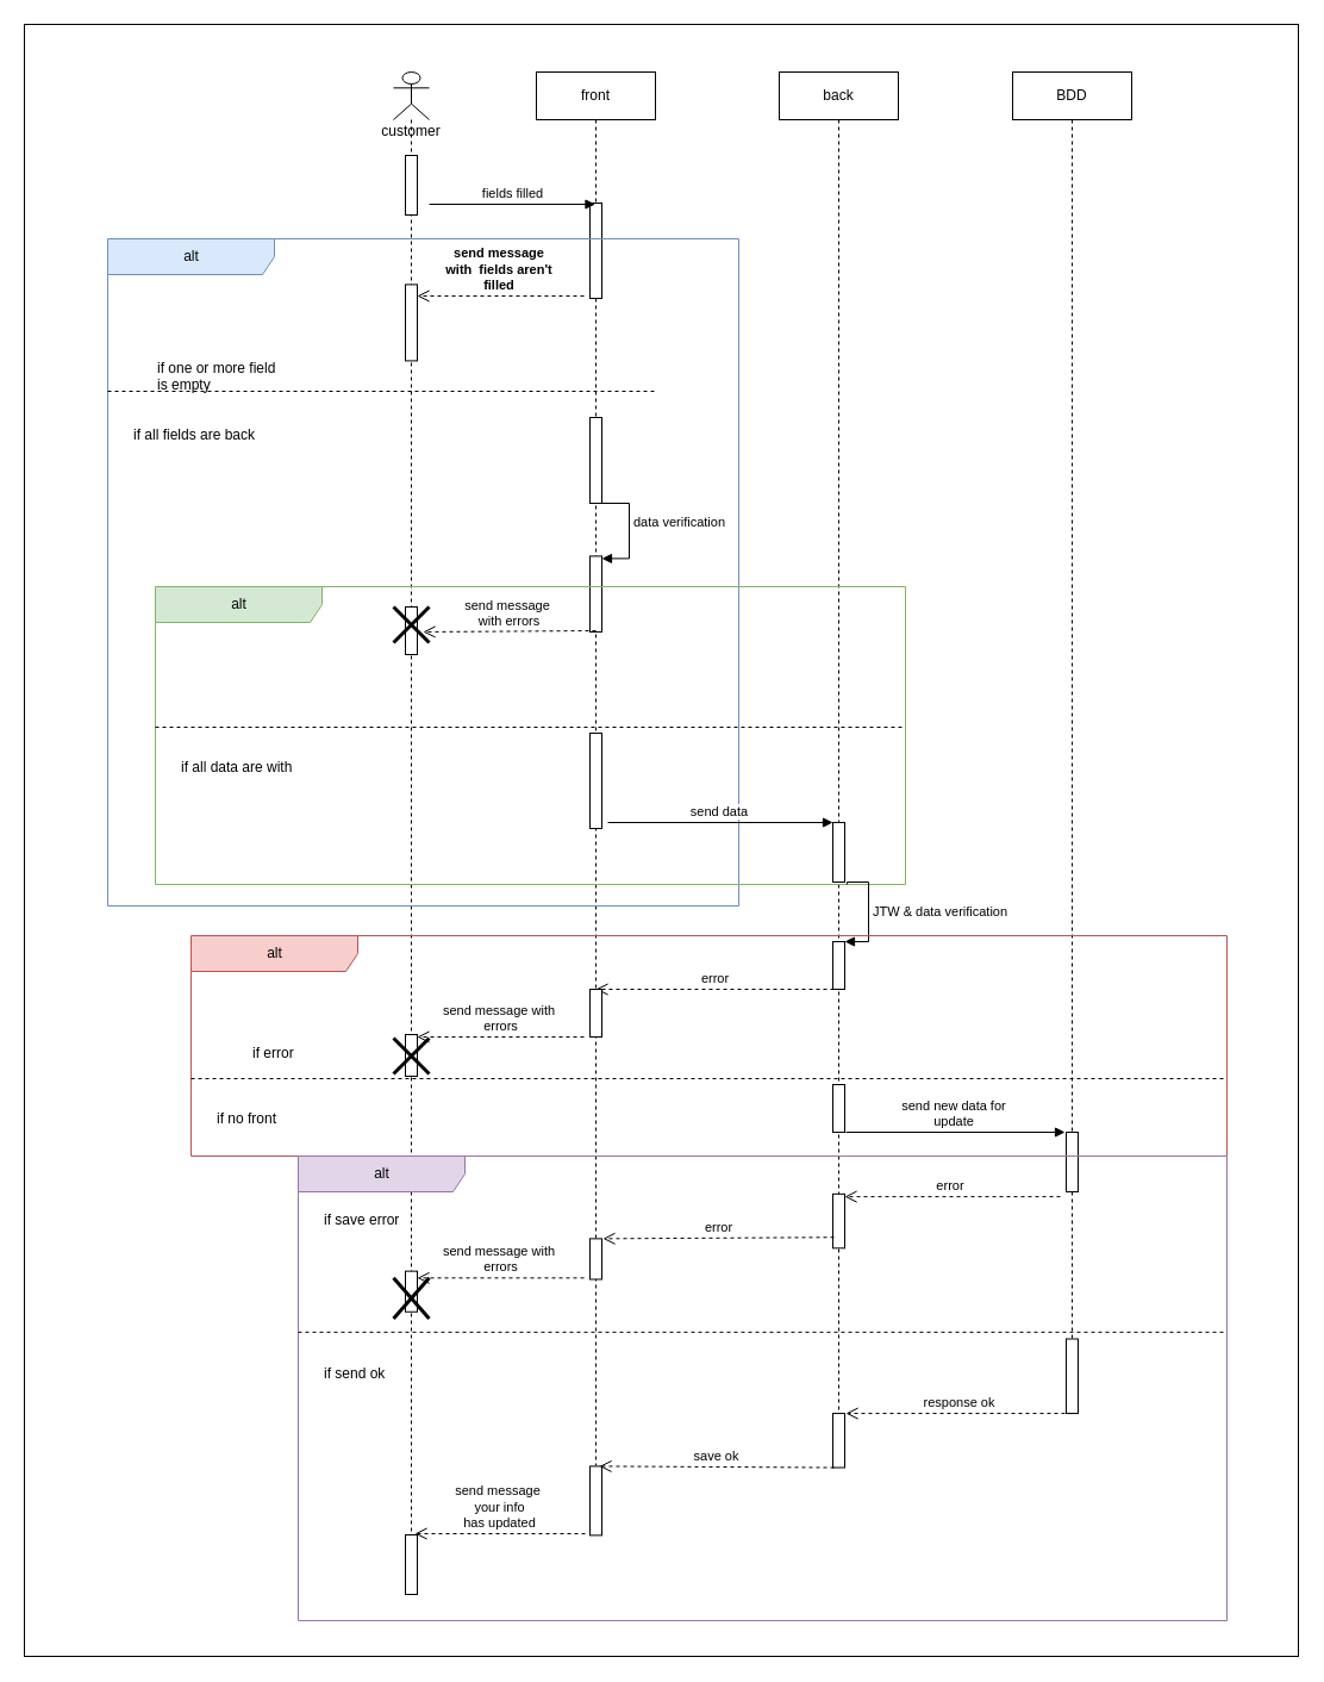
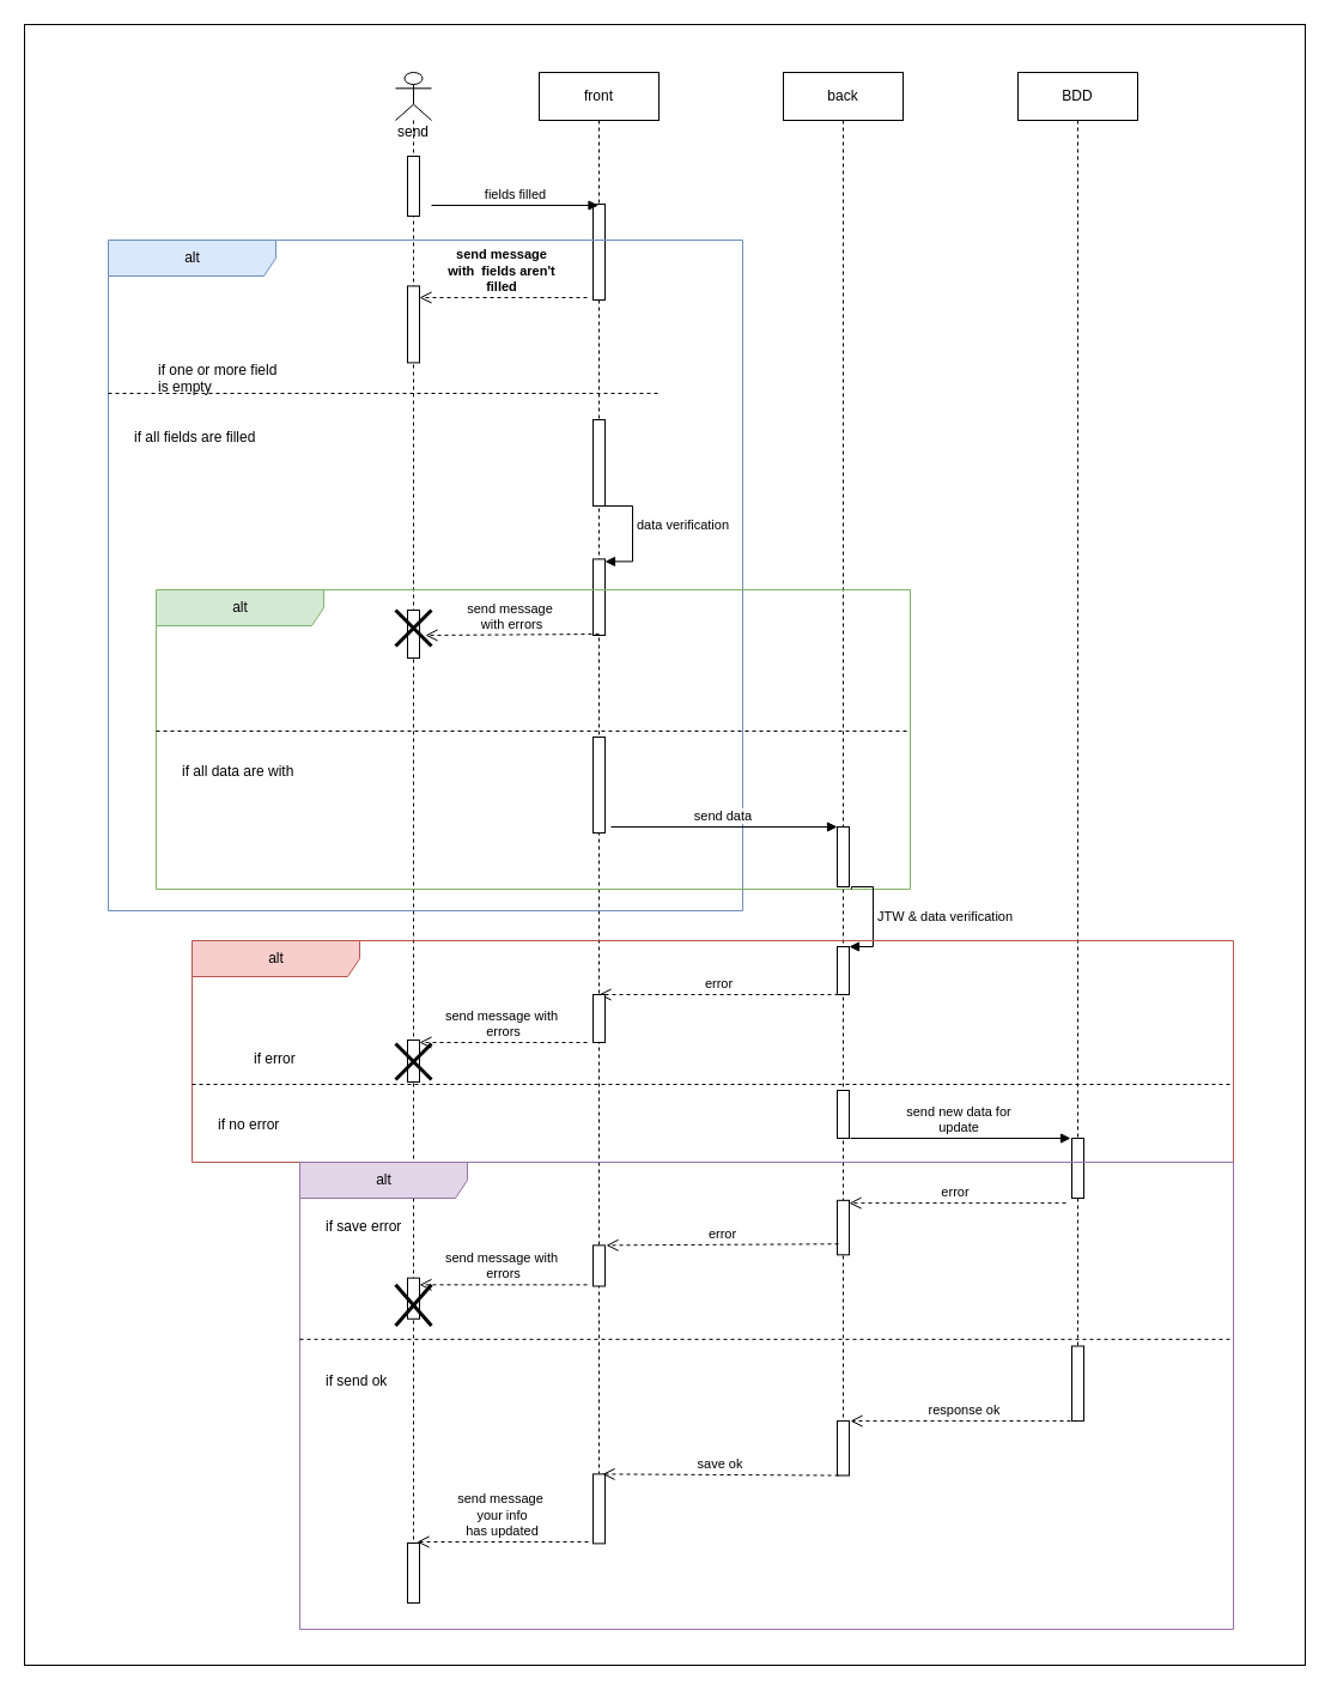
  <mxCell id="0" />
  <mxCell id="1" parent="0" />
  <mxCell id="2" value="" style="rounded=0;whiteSpace=wrap;html=1;" vertex="1" parent="1"><mxGeometry x="20" width="1070" height="1370" as="geometry" y="20" /></mxCell>
  <mxCell id="3" value="back" style="shape=umlLifeline;perimeter=lifelinePerimeter;whiteSpace=wrap;html=1;container=1;collapsible=0;recursiveResize=0;outlineConnect=0;" vertex="1" parent="1"><mxGeometry x="654" y="60" width="100" height="1150" as="geometry" /></mxCell>
  <mxCell id="4" value="" style="html=1;points=[];perimeter=orthogonalPerimeter;" vertex="1" parent="3"><mxGeometry x="45" y="630" width="10" height="50" as="geometry" /></mxCell>
  <mxCell id="5" value="" style="html=1;points=[];perimeter=orthogonalPerimeter;" vertex="1" parent="3"><mxGeometry x="45" y="730" width="10" height="40" as="geometry" /></mxCell>
  <mxCell id="6" value="front" style="shape=umlLifeline;perimeter=lifelinePerimeter;whiteSpace=wrap;html=1;container=1;collapsible=0;recursiveResize=0;outlineConnect=0;" vertex="1" parent="1"><mxGeometry x="450" y="60" width="100" height="1170" as="geometry" /></mxCell>
  <mxCell id="7" value="" style="html=1;points=[];perimeter=orthogonalPerimeter;" vertex="1" parent="6"><mxGeometry x="45" y="110" width="10" height="80" as="geometry" /></mxCell>
  <mxCell id="8" value="BDD" style="shape=umlLifeline;perimeter=lifelinePerimeter;whiteSpace=wrap;html=1;container=1;collapsible=0;recursiveResize=0;outlineConnect=0;" vertex="1" parent="1"><mxGeometry x="850" y="60" width="100" height="1110" as="geometry" /></mxCell>
- <mxCell id="9" value="customer" style="shape=umlLifeline;participant=umlActor;perimeter=lifelinePerimeter;whiteSpace=wrap;html=1;container=1;collapsible=0;recursiveResize=0;verticalAlign=top;spacingTop=36;outlineConnect=0;" vertex="1" parent="1"><mxGeometry x="330" y="60" width="30" height="1240" as="geometry" /></mxCell>
+ <mxCell id="9" value="send" style="shape=umlLifeline;participant=umlActor;perimeter=lifelinePerimeter;whiteSpace=wrap;html=1;container=1;collapsible=0;recursiveResize=0;verticalAlign=top;spacingTop=36;outlineConnect=0;" vertex="1" parent="1"><mxGeometry x="330" y="60" width="30" height="1240" as="geometry" /></mxCell>
  <mxCell id="10" value="" style="html=1;points=[];perimeter=orthogonalPerimeter;" vertex="1" parent="9"><mxGeometry x="10" y="70" width="10" height="50" as="geometry" /></mxCell>
  <mxCell id="11" value="fields filled" style="html=1;verticalAlign=bottom;endArrow=block;rounded=0;" edge="1" parent="1"><mxGeometry width="80" relative="1" as="geometry"><mxPoint x="360" y="171" as="sourcePoint" /><mxPoint x="499.5" y="171" as="targetPoint" /></mxGeometry></mxCell>
  <mxCell id="12" value="alt" style="shape=umlFrame;tabWidth=110;tabHeight=30;tabPosition=left;html=1;boundedLbl=1;labelInHeader=1;width=140;height=30;fillColor=#dae8fc;strokeColor=#6c8ebf;container=0;" vertex="1" parent="1"><mxGeometry x="90" y="200" width="530" height="560" as="geometry" /></mxCell>
  <mxCell id="13" value="if one or more field &#10;is empty " style="text" vertex="1" parent="1"><mxGeometry x="110" y="255" width="100" height="20" as="geometry"><mxPoint x="20" y="40" as="offset" /></mxGeometry></mxCell>
- <mxCell id="14" value="if all fields are back" style="line;strokeWidth=1;dashed=1;labelPosition=center;verticalLabelPosition=bottom;align=left;verticalAlign=top;spacingLeft=20;spacingTop=15;" vertex="1" parent="1"><mxGeometry x="90" y="320" width="460" height="16" as="geometry" /></mxCell>
+ <mxCell id="14" value="if all fields are filled" style="line;strokeWidth=1;dashed=1;labelPosition=center;verticalLabelPosition=bottom;align=left;verticalAlign=top;spacingLeft=20;spacingTop=15;" vertex="1" parent="1"><mxGeometry x="90" y="320" width="460" height="16" as="geometry" /></mxCell>
  <mxCell id="15" value="&lt;b&gt;send message&amp;nbsp;&lt;br&gt;with&amp;nbsp; fields aren't&amp;nbsp;&lt;br&gt;filled&amp;nbsp;&lt;/b&gt;" style="html=1;verticalAlign=bottom;endArrow=open;dashed=1;endSize=8;rounded=0;" edge="1" parent="1"><mxGeometry relative="1" as="geometry"><mxPoint x="490" y="248" as="sourcePoint" /><mxPoint x="350" y="248" as="targetPoint" /></mxGeometry></mxCell>
  <mxCell id="16" value="" style="html=1;points=[];perimeter=orthogonalPerimeter;" vertex="1" parent="1"><mxGeometry x="340" y="238.4" width="10" height="64" as="geometry" /></mxCell>
  <mxCell id="17" value="" style="html=1;points=[];perimeter=orthogonalPerimeter;" vertex="1" parent="1"><mxGeometry x="495" y="350" width="10" height="72" as="geometry" /></mxCell>
  <mxCell id="18" value="" style="html=1;points=[];perimeter=orthogonalPerimeter;" vertex="1" parent="1"><mxGeometry x="495" y="466.4" width="10" height="63.6" as="geometry" /></mxCell>
  <mxCell id="19" value="data verification" style="edgeStyle=orthogonalEdgeStyle;html=1;align=left;spacingLeft=2;endArrow=block;rounded=0;entryX=1;entryY=0;" edge="1" parent="1"><mxGeometry relative="1" as="geometry"><mxPoint x="505" y="422" as="sourcePoint" /><Array as="points"><mxPoint x="498" y="422" /><mxPoint x="528" y="422" /><mxPoint x="528" y="468.4" /></Array><mxPoint x="505" y="468.4" as="targetPoint" /></mxGeometry></mxCell>
  <mxCell id="20" value="alt" style="shape=umlFrame;tabWidth=110;tabHeight=30;tabPosition=left;html=1;boundedLbl=1;labelInHeader=1;width=140;height=30;fillColor=#d5e8d4;strokeColor=#82b366;container=0;" vertex="1" parent="1"><mxGeometry x="130" y="492" width="630" height="250" as="geometry" /></mxCell>
  <mxCell id="21" value="if all data are with" style="line;strokeWidth=1;dashed=1;labelPosition=center;verticalLabelPosition=bottom;align=left;verticalAlign=top;spacingLeft=20;spacingTop=15;" vertex="1" parent="1"><mxGeometry x="130" y="605" width="630" height="10" as="geometry" /></mxCell>
  <mxCell id="22" value="" style="html=1;points=[];perimeter=orthogonalPerimeter;" vertex="1" parent="1"><mxGeometry x="340" y="509" width="10" height="40" as="geometry" /></mxCell>
  <mxCell id="23" value="" style="shape=umlDestroy;whiteSpace=wrap;html=1;strokeWidth=3;" vertex="1" parent="1"><mxGeometry x="330" y="509" width="30" height="30" as="geometry" /></mxCell>
  <mxCell id="24" value="send message&amp;nbsp;&lt;br&gt;with errors" style="html=1;verticalAlign=bottom;endArrow=open;dashed=1;endSize=8;rounded=0;entryX=1.5;entryY=0.525;entryDx=0;entryDy=0;entryPerimeter=0;" edge="1" parent="1" target="22"><mxGeometry relative="1" as="geometry"><mxPoint x="500" y="529" as="sourcePoint" /><mxPoint x="420" y="529" as="targetPoint" /></mxGeometry></mxCell>
  <mxCell id="25" value="" style="html=1;points=[];perimeter=orthogonalPerimeter;" vertex="1" parent="1"><mxGeometry x="495" y="615" width="10" height="80" as="geometry" /></mxCell>
  <mxCell id="26" value="send data&amp;nbsp;" style="html=1;verticalAlign=bottom;endArrow=block;rounded=0;" edge="1" parent="1" target="4"><mxGeometry width="80" relative="1" as="geometry"><mxPoint x="510" y="690" as="sourcePoint" /><mxPoint x="590" y="690" as="targetPoint" /></mxGeometry></mxCell>
  <mxCell id="27" value="JTW &amp;amp; data verification" style="edgeStyle=orthogonalEdgeStyle;html=1;align=left;spacingLeft=2;endArrow=block;rounded=0;entryX=1;entryY=0;exitX=0.922;exitY=1;exitDx=0;exitDy=0;exitPerimeter=0;" edge="1" target="5" parent="1" source="20"><mxGeometry relative="1" as="geometry"><mxPoint x="699" y="770" as="sourcePoint" /><Array as="points"><mxPoint x="711" y="740" /><mxPoint x="729" y="740" /><mxPoint x="729" y="790" /></Array></mxGeometry></mxCell>
  <mxCell id="28" value="alt" style="shape=umlFrame;tabWidth=110;tabHeight=30;tabPosition=left;html=1;boundedLbl=1;labelInHeader=1;width=140;height=30;fillColor=#f8cecc;strokeColor=#b85450;container=0;" vertex="1" parent="1"><mxGeometry x="160" y="785" width="870" height="185" as="geometry" /></mxCell>
  <mxCell id="29" value="if error " style="text" vertex="1" parent="1"><mxGeometry x="190" y="830" width="100" height="20" as="geometry"><mxPoint x="20" y="40" as="offset" /></mxGeometry></mxCell>
- <mxCell id="30" value="if no front" style="line;strokeWidth=1;dashed=1;labelPosition=center;verticalLabelPosition=bottom;align=left;verticalAlign=top;spacingLeft=20;spacingTop=15;" vertex="1" parent="1"><mxGeometry x="160" y="900" width="870" height="10" as="geometry" /></mxCell>
+ <mxCell id="30" value="if no error" style="line;strokeWidth=1;dashed=1;labelPosition=center;verticalLabelPosition=bottom;align=left;verticalAlign=top;spacingLeft=20;spacingTop=15;" vertex="1" parent="1"><mxGeometry x="160" y="900" width="870" height="10" as="geometry" /></mxCell>
  <mxCell id="31" value="error" style="html=1;verticalAlign=bottom;endArrow=open;dashed=1;endSize=8;rounded=0;" edge="1" parent="1"><mxGeometry relative="1" as="geometry"><mxPoint x="700" y="830" as="sourcePoint" /><mxPoint x="500" y="830" as="targetPoint" /></mxGeometry></mxCell>
  <mxCell id="32" value="" style="html=1;points=[];perimeter=orthogonalPerimeter;" vertex="1" parent="1"><mxGeometry x="495" y="830" width="10" height="40" as="geometry" /></mxCell>
  <mxCell id="33" value="" style="html=1;points=[];perimeter=orthogonalPerimeter;" vertex="1" parent="1"><mxGeometry x="340" y="868" width="10" height="35" as="geometry" /></mxCell>
  <mxCell id="34" value="" style="shape=umlDestroy;whiteSpace=wrap;html=1;strokeWidth=3;" vertex="1" parent="1"><mxGeometry x="330" y="871" width="30" height="30" as="geometry" /></mxCell>
  <mxCell id="35" value="send message with&amp;nbsp;&lt;br&gt;errors" style="html=1;verticalAlign=bottom;endArrow=open;dashed=1;endSize=8;rounded=0;" edge="1" parent="1" target="33"><mxGeometry relative="1" as="geometry"><mxPoint x="490" y="870" as="sourcePoint" /><mxPoint x="410" y="870" as="targetPoint" /></mxGeometry></mxCell>
  <mxCell id="36" value="" style="html=1;points=[];perimeter=orthogonalPerimeter;" vertex="1" parent="1"><mxGeometry x="699" y="910" width="10" height="40" as="geometry" /></mxCell>
  <mxCell id="37" value="send new data for&amp;nbsp;&lt;br&gt;update&amp;nbsp;" style="html=1;verticalAlign=bottom;endArrow=block;rounded=0;entryX=-0.1;entryY=0;entryDx=0;entryDy=0;entryPerimeter=0;" edge="1" parent="1" target="38"><mxGeometry width="80" relative="1" as="geometry"><mxPoint x="710" y="950" as="sourcePoint" /><mxPoint x="790" y="950" as="targetPoint" /></mxGeometry></mxCell>
  <mxCell id="38" value="" style="html=1;points=[];perimeter=orthogonalPerimeter;" vertex="1" parent="1"><mxGeometry x="895" y="950" width="10" height="50" as="geometry" /></mxCell>
  <mxCell id="39" value="alt" style="shape=umlFrame;tabWidth=110;tabHeight=30;tabPosition=left;html=1;boundedLbl=1;labelInHeader=1;width=140;height=30;fillColor=#e1d5e7;strokeColor=#9673a6;" vertex="1" parent="1"><mxGeometry x="250" y="970" width="780" height="390" as="geometry" /></mxCell>
  <mxCell id="40" value="if save error" style="text" vertex="1" parent="39"><mxGeometry width="100" height="20" relative="1" as="geometry"><mxPoint x="20" y="40" as="offset" /></mxGeometry></mxCell>
  <mxCell id="41" value="if send ok" style="line;strokeWidth=1;dashed=1;labelPosition=center;verticalLabelPosition=bottom;align=left;verticalAlign=top;spacingLeft=20;spacingTop=15;" vertex="1" parent="39"><mxGeometry y="142.14" width="780" height="11.371" as="geometry" /></mxCell>
  <mxCell id="42" value="" style="html=1;points=[];perimeter=orthogonalPerimeter;" vertex="1" parent="39"><mxGeometry x="449" y="31.839" width="10" height="45.485" as="geometry" /></mxCell>
  <mxCell id="43" value="error&amp;nbsp;" style="html=1;verticalAlign=bottom;endArrow=open;dashed=1;endSize=8;rounded=0;" edge="1" parent="39"><mxGeometry relative="1" as="geometry"><mxPoint x="640" y="34.114" as="sourcePoint" /><mxPoint x="459" y="34.114" as="targetPoint" /></mxGeometry></mxCell>
  <mxCell id="44" value="" style="html=1;points=[];perimeter=orthogonalPerimeter;" vertex="1" parent="39"><mxGeometry x="245" y="69.365" width="10" height="34.114" as="geometry" /></mxCell>
  <mxCell id="45" value="error" style="html=1;verticalAlign=bottom;endArrow=open;dashed=1;endSize=8;rounded=0;entryX=1.1;entryY=0;entryDx=0;entryDy=0;entryPerimeter=0;" edge="1" parent="39" target="44"><mxGeometry relative="1" as="geometry"><mxPoint x="450" y="68.227" as="sourcePoint" /><mxPoint x="370" y="68.227" as="targetPoint" /></mxGeometry></mxCell>
  <mxCell id="46" value="" style="html=1;points=[];perimeter=orthogonalPerimeter;" vertex="1" parent="39"><mxGeometry x="90" y="96.656" width="10" height="34.114" as="geometry" /></mxCell>
  <mxCell id="47" value="send message with&amp;nbsp;&lt;br&gt;errors" style="html=1;verticalAlign=bottom;endArrow=open;dashed=1;endSize=8;rounded=0;" edge="1" parent="39"><mxGeometry relative="1" as="geometry"><mxPoint x="240" y="102.341" as="sourcePoint" /><mxPoint x="100" y="102.341" as="targetPoint" /></mxGeometry></mxCell>
  <mxCell id="48" value="" style="shape=umlDestroy;whiteSpace=wrap;html=1;strokeWidth=3;" vertex="1" parent="39"><mxGeometry x="80" y="102.341" width="30" height="34.114" as="geometry" /></mxCell>
  <mxCell id="49" value="" style="html=1;points=[];perimeter=orthogonalPerimeter;" vertex="1" parent="39"><mxGeometry x="645" y="153.512" width="10" height="62.542" as="geometry" /></mxCell>
  <mxCell id="50" value="" style="html=1;points=[];perimeter=orthogonalPerimeter;" vertex="1" parent="39"><mxGeometry x="449" y="216.054" width="10" height="45.485" as="geometry" /></mxCell>
  <mxCell id="51" value="response ok" style="html=1;verticalAlign=bottom;endArrow=open;dashed=1;endSize=8;rounded=0;" edge="1" parent="39"><mxGeometry relative="1" as="geometry"><mxPoint x="650" y="216.054" as="sourcePoint" /><mxPoint x="460" y="216.054" as="targetPoint" /></mxGeometry></mxCell>
  <mxCell id="52" value="" style="html=1;points=[];perimeter=orthogonalPerimeter;" vertex="1" parent="39"><mxGeometry x="245" y="260.401" width="10" height="57.993" as="geometry" /></mxCell>
  <mxCell id="53" value="save ok" style="html=1;verticalAlign=bottom;endArrow=open;dashed=1;endSize=8;rounded=0;entryX=0.8;entryY=0;entryDx=0;entryDy=0;entryPerimeter=0;" edge="1" parent="39" target="52"><mxGeometry relative="1" as="geometry"><mxPoint x="450" y="261.538" as="sourcePoint" /><mxPoint x="370" y="261.538" as="targetPoint" /></mxGeometry></mxCell>
  <mxCell id="54" value="" style="html=1;points=[];perimeter=orthogonalPerimeter;" vertex="1" parent="39"><mxGeometry x="90" y="318" width="10" height="50" as="geometry" /></mxCell>
  <mxCell id="55" value="send message&amp;nbsp;&lt;br&gt;your info &lt;br&gt;has updated" style="html=1;verticalAlign=bottom;endArrow=open;dashed=1;endSize=8;rounded=0;entryX=0.8;entryY=-0.02;entryDx=0;entryDy=0;entryPerimeter=0;" edge="1" parent="39" target="54"><mxGeometry relative="1" as="geometry"><mxPoint x="241" y="317" as="sourcePoint" /><mxPoint x="161" y="317" as="targetPoint" /></mxGeometry></mxCell>
